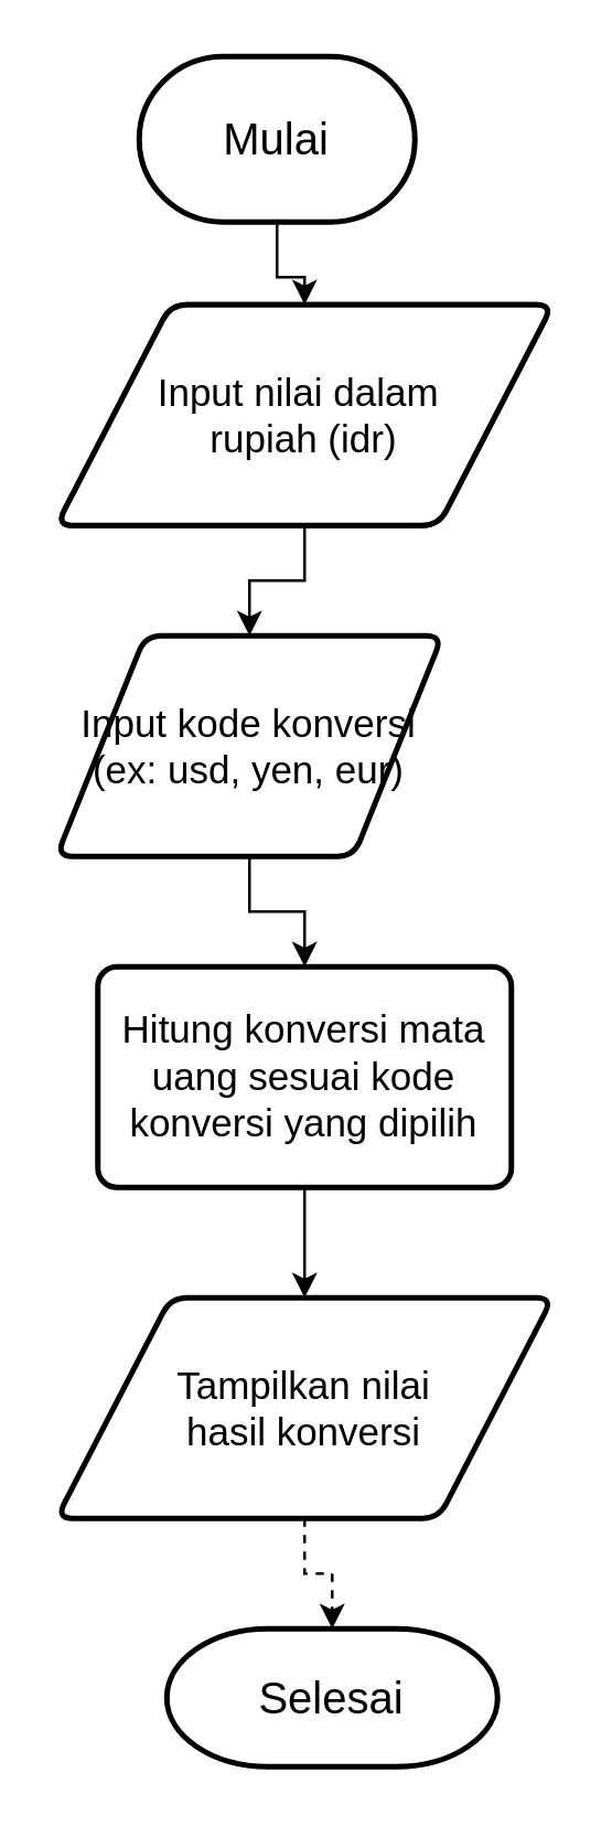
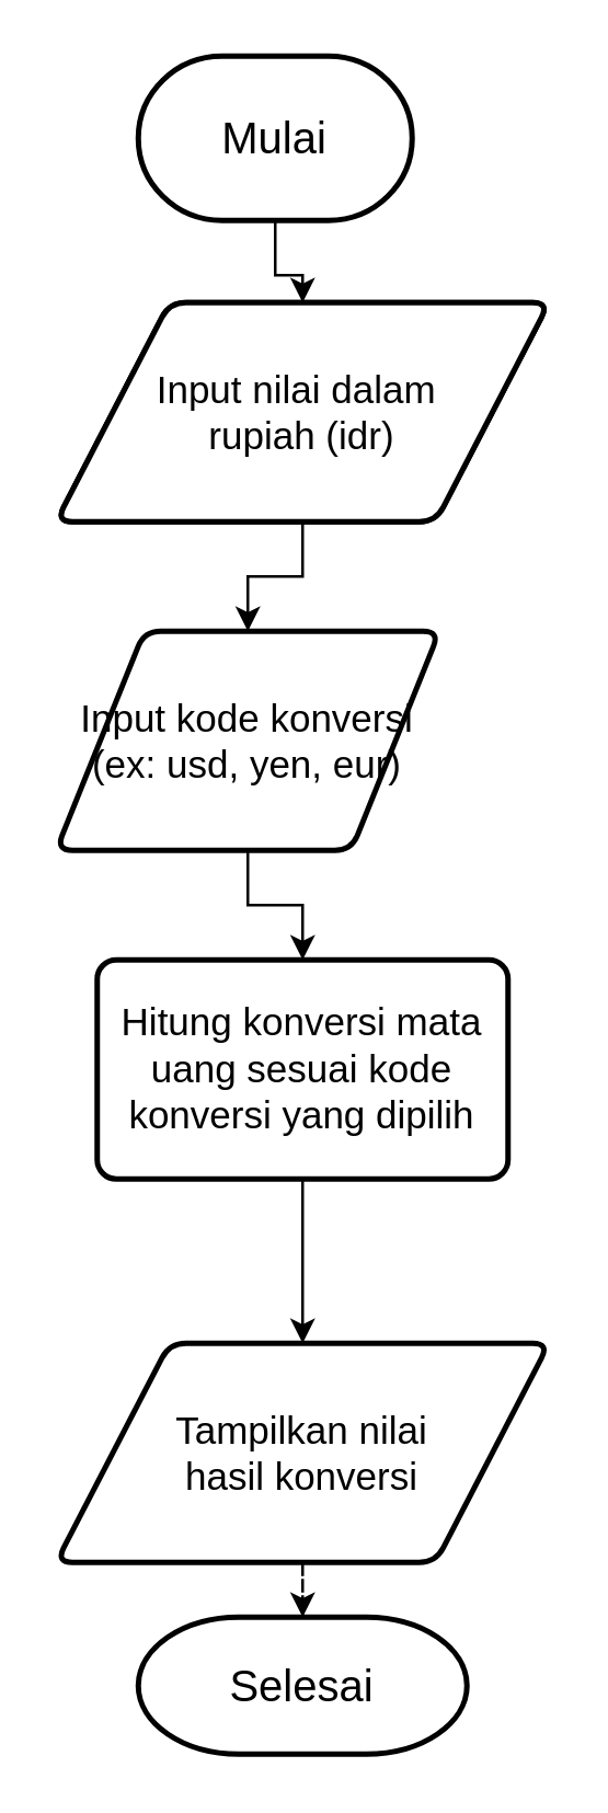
  <mxCell id="0" />
  <mxCell id="1" parent="0" />
  <mxCell id="2" value="" style="edgeStyle=orthogonalEdgeStyle;rounded=0;orthogonalLoop=1;jettySize=auto;html=1;" edge="1" parent="1" source="3" target="4"><mxGeometry relative="1" as="geometry" /></mxCell>
  <mxCell id="3" value="&lt;font style=&quot;font-size: 16px;&quot;&gt;Mulai&lt;/font&gt;" style="strokeWidth=2;html=1;shape=mxgraph.flowchart.terminator;whiteSpace=wrap;" vertex="1" parent="1"><mxGeometry x="50" y="20" width="100" height="60" as="geometry" /></mxCell>
  <mxCell id="4" value="&lt;font style=&quot;font-size: 14px;&quot;&gt;Input nilai dalam&amp;nbsp;&lt;/font&gt;&lt;div style=&quot;font-size: 14px;&quot;&gt;&lt;font style=&quot;font-size: 14px;&quot;&gt;rupiah (idr)&lt;/font&gt;&lt;/div&gt;" style="shape=parallelogram;html=1;strokeWidth=2;perimeter=parallelogramPerimeter;whiteSpace=wrap;rounded=1;arcSize=12;size=0.23;" vertex="1" parent="1"><mxGeometry x="20" y="110" width="180" height="80" as="geometry" /></mxCell>
  <mxCell id="5" value="" style="edgeStyle=orthogonalEdgeStyle;rounded=0;orthogonalLoop=1;jettySize=auto;html=1;" edge="1" parent="1" source="6" target="8"><mxGeometry relative="1" as="geometry" /></mxCell>
  <mxCell id="6" value="&lt;font style=&quot;font-size: 14px;&quot;&gt;Input nilai dalam&amp;nbsp;&lt;/font&gt;&lt;div style=&quot;font-size: 14px;&quot;&gt;&lt;font style=&quot;font-size: 14px;&quot;&gt;rupiah (idr)&lt;/font&gt;&lt;/div&gt;" style="shape=parallelogram;html=1;strokeWidth=2;perimeter=parallelogramPerimeter;whiteSpace=wrap;rounded=1;arcSize=12;size=0.23;" vertex="1" parent="1"><mxGeometry x="20" y="110" width="180" height="80" as="geometry" /></mxCell>
  <mxCell id="7" value="" style="edgeStyle=orthogonalEdgeStyle;rounded=0;orthogonalLoop=1;jettySize=auto;html=1;" edge="1" parent="1" source="8" target="10"><mxGeometry relative="1" as="geometry" /></mxCell>
  <mxCell id="8" value="&lt;span style=&quot;font-size: 14px;&quot;&gt;Input kode konversi&lt;/span&gt;&lt;div&gt;&lt;span style=&quot;font-size: 14px;&quot;&gt;(ex: usd, yen, eur)&lt;/span&gt;&lt;/div&gt;" style="shape=parallelogram;html=1;strokeWidth=2;perimeter=parallelogramPerimeter;whiteSpace=wrap;rounded=1;arcSize=12;size=0.23;" vertex="1" parent="1"><mxGeometry x="20" y="230" width="140" height="80" as="geometry" /></mxCell>
  <mxCell id="9" value="" style="edgeStyle=orthogonalEdgeStyle;rounded=0;orthogonalLoop=1;jettySize=auto;html=1;" edge="1" parent="1" source="10" target="12"><mxGeometry relative="1" as="geometry" /></mxCell>
  <mxCell id="10" value="&lt;font style=&quot;font-size: 14px;&quot;&gt;Hitung konversi mata uang sesuai kode konversi yang dipilih&lt;/font&gt;" style="rounded=1;whiteSpace=wrap;html=1;absoluteArcSize=1;arcSize=14;strokeWidth=2;" vertex="1" parent="1"><mxGeometry x="35" y="350" width="150" height="80" as="geometry" /></mxCell>
  <mxCell id="11" value="" style="edgeStyle=orthogonalEdgeStyle;rounded=0;orthogonalLoop=1;jettySize=auto;html=1;dashed=1;" edge="1" parent="1" source="12" target="13"><mxGeometry relative="1" as="geometry" /></mxCell>
- <mxCell id="12" value="&lt;span style=&quot;font-size: 14px;&quot;&gt;Tampilkan nilai&lt;/span&gt;&lt;div&gt;&lt;span style=&quot;font-size: 14px;&quot;&gt;hasil konversi&lt;/span&gt;&lt;/div&gt;" style="shape=parallelogram;html=1;strokeWidth=2;perimeter=parallelogramPerimeter;whiteSpace=wrap;rounded=1;arcSize=12;size=0.23;" vertex="1" parent="1"><mxGeometry x="20" y="470" width="180" height="80" as="geometry" /></mxCell>
- <mxCell id="13" value="&lt;font style=&quot;font-size: 16px;&quot;&gt;Selesai&lt;/font&gt;" style="strokeWidth=2;html=1;shape=mxgraph.flowchart.terminator;whiteSpace=wrap;" vertex="1" parent="1"><mxGeometry x="60" y="590" width="120" height="50" as="geometry" /></mxCell>
+ <mxCell id="12" value="&lt;span style=&quot;font-size: 14px;&quot;&gt;Tampilkan nilai&lt;/span&gt;&lt;div&gt;&lt;span style=&quot;font-size: 14px;&quot;&gt;hasil konversi&lt;/span&gt;&lt;/div&gt;" style="shape=parallelogram;html=1;strokeWidth=2;perimeter=parallelogramPerimeter;whiteSpace=wrap;rounded=1;arcSize=12;size=0.23;" vertex="1" parent="1"><mxGeometry x="20" y="490" width="180" height="80" as="geometry" /></mxCell>
+ <mxCell id="13" value="&lt;font style=&quot;font-size: 16px;&quot;&gt;Selesai&lt;/font&gt;" style="strokeWidth=2;html=1;shape=mxgraph.flowchart.terminator;whiteSpace=wrap;" vertex="1" parent="1"><mxGeometry x="50" y="590" width="120" height="50" as="geometry" /></mxCell>
